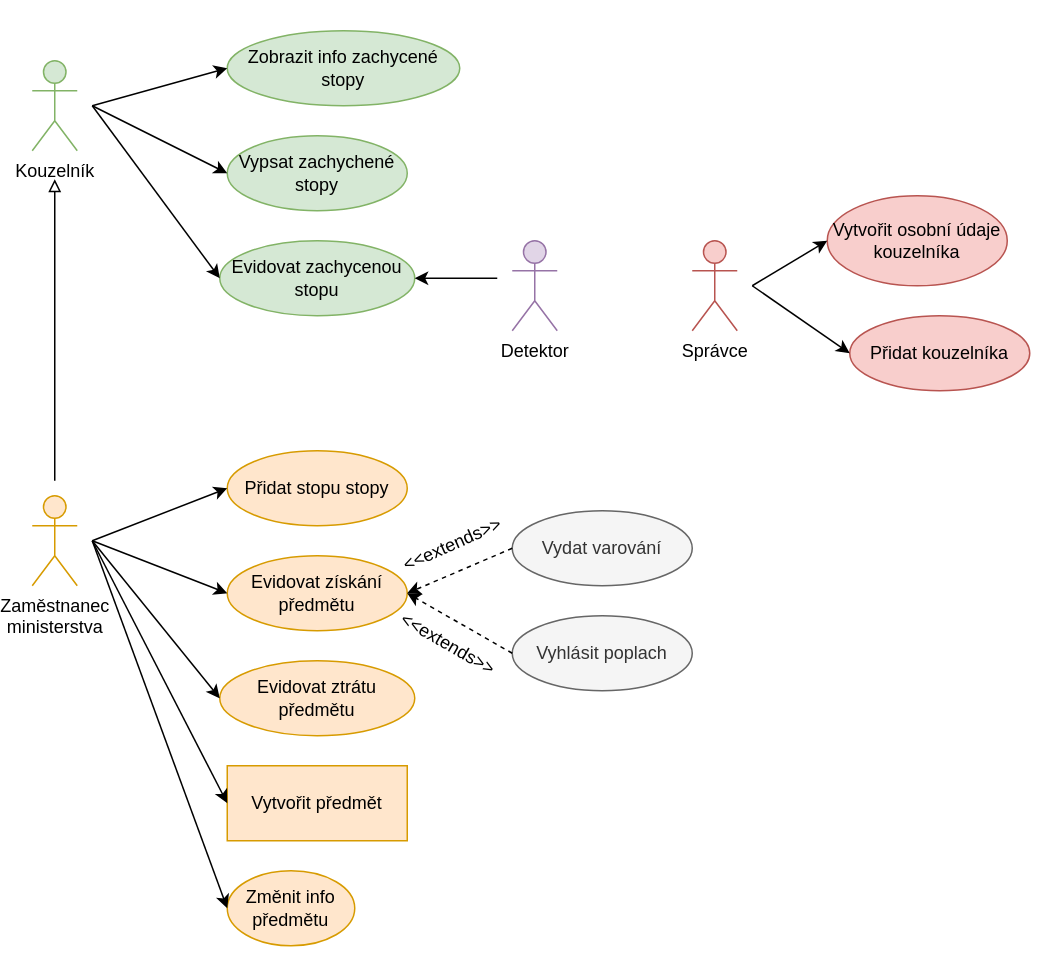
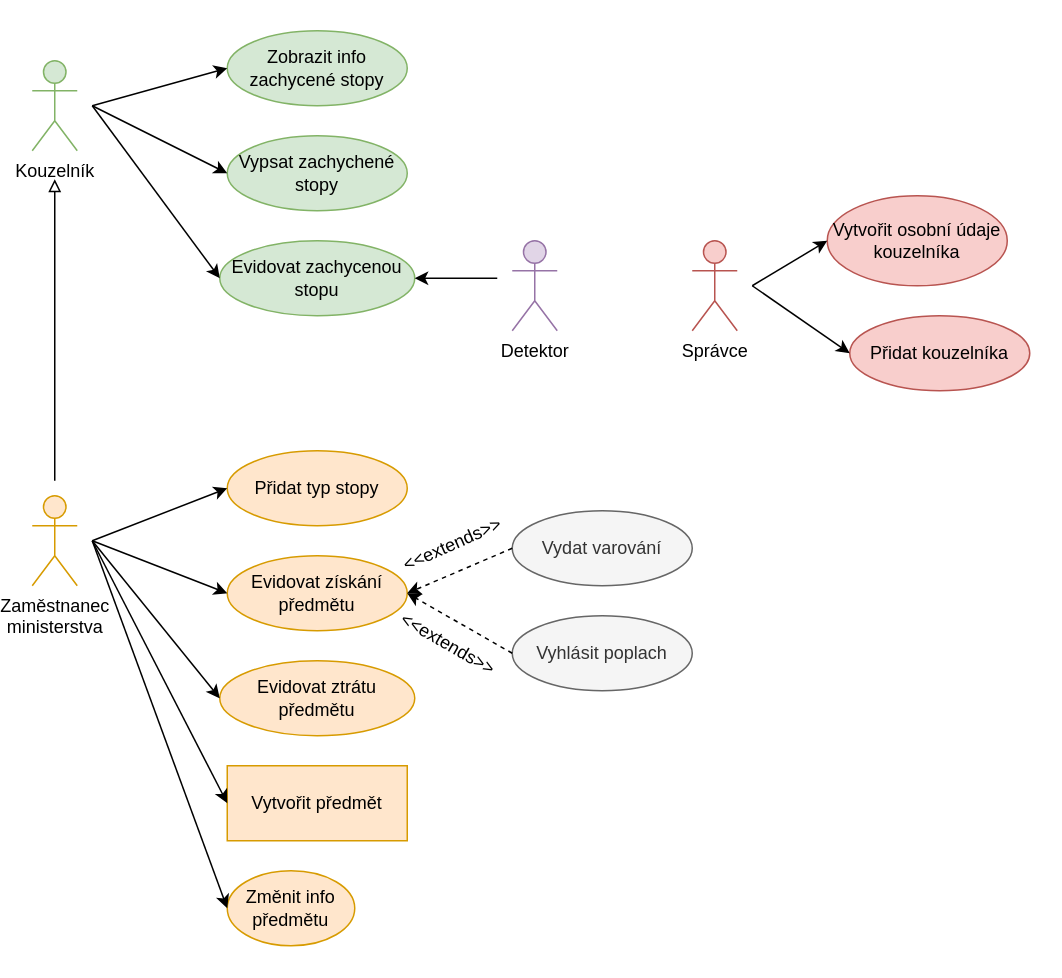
  <mxCell id="0" />
  <mxCell id="1" parent="0" />
  <mxCell id="2" value="" style="edgeStyle=orthogonalEdgeStyle;rounded=0;orthogonalLoop=1;jettySize=auto;html=1;endArrow=block;endFill=0;" edge="1" parent="1"><mxGeometry relative="1" as="geometry"><mxPoint x="35" y="320" as="sourcePoint" /><mxPoint x="35" y="119" as="targetPoint" /></mxGeometry></mxCell>
  <mxCell id="3" value="Zaměstnanec&lt;br&gt;ministerstva" style="shape=umlActor;verticalLabelPosition=bottom;verticalAlign=top;html=1;outlineConnect=0;fillColor=#ffe6cc;strokeColor=#d79b00;" vertex="1" parent="1"><mxGeometry x="20" y="330" width="30" height="60" as="geometry" /></mxCell>
  <mxCell id="4" value="Kouzelník" style="shape=umlActor;verticalLabelPosition=bottom;verticalAlign=top;html=1;outlineConnect=0;fillColor=#d5e8d4;strokeColor=#82b366;" vertex="1" parent="1"><mxGeometry x="20" y="40" width="30" height="60" as="geometry" /></mxCell>
- <mxCell id="5" value="Zobrazit info zachycené stopy" style="ellipse;whiteSpace=wrap;html=1;fillColor=#d5e8d4;strokeColor=#82b366;" vertex="1" parent="1"><mxGeometry x="150" y="20" width="155" height="50" as="geometry" /></mxCell>
+ <mxCell id="5" value="Zobrazit info zachycené stopy" style="ellipse;whiteSpace=wrap;html=1;fillColor=#d5e8d4;strokeColor=#82b366;" vertex="1" parent="1"><mxGeometry x="150" y="20" width="120" height="50" as="geometry" /></mxCell>
  <mxCell id="6" value="Vypsat zachychené stopy" style="ellipse;whiteSpace=wrap;html=1;fillColor=#d5e8d4;strokeColor=#82b366;" vertex="1" parent="1"><mxGeometry x="150" y="90" width="120" height="50" as="geometry" /></mxCell>
  <mxCell id="7" value="Evidovat zachycenou stopu" style="ellipse;whiteSpace=wrap;html=1;fillColor=#d5e8d4;strokeColor=#82b366;" vertex="1" parent="1"><mxGeometry x="145" y="160" width="130" height="50" as="geometry" /></mxCell>
- <mxCell id="8" value="Přidat stopu stopy" style="ellipse;whiteSpace=wrap;html=1;fillColor=#ffe6cc;strokeColor=#d79b00;" vertex="1" parent="1"><mxGeometry x="150" y="300" width="120" height="50" as="geometry" /></mxCell>
+ <mxCell id="8" value="Přidat typ stopy" style="ellipse;whiteSpace=wrap;html=1;fillColor=#ffe6cc;strokeColor=#d79b00;" vertex="1" parent="1"><mxGeometry x="150" y="300" width="120" height="50" as="geometry" /></mxCell>
  <mxCell id="9" value="Evidovat získání předmětu" style="ellipse;whiteSpace=wrap;html=1;fillColor=#ffe6cc;strokeColor=#d79b00;" vertex="1" parent="1"><mxGeometry x="150" y="370" width="120" height="50" as="geometry" /></mxCell>
  <mxCell id="10" value="Evidovat ztrátu předmětu" style="ellipse;whiteSpace=wrap;html=1;fillColor=#ffe6cc;strokeColor=#d79b00;" vertex="1" parent="1"><mxGeometry x="145" y="440" width="130" height="50" as="geometry" /></mxCell>
  <mxCell id="11" value="Vytvořit předmět" style="whiteSpace=wrap;html=1;fillColor=#ffe6cc;strokeColor=#d79b00;rounded=0;" vertex="1" parent="1"><mxGeometry x="150" y="510" width="120" height="50" as="geometry" /></mxCell>
  <mxCell id="12" value="Změnit info předmětu" style="ellipse;whiteSpace=wrap;html=1;fillColor=#ffe6cc;strokeColor=#d79b00;" vertex="1" parent="1"><mxGeometry x="150" y="580" width="85" height="50" as="geometry" /></mxCell>
  <mxCell id="13" value="Detektor" style="shape=umlActor;verticalLabelPosition=bottom;verticalAlign=top;html=1;outlineConnect=0;fillColor=#e1d5e7;strokeColor=#9673a6;" vertex="1" parent="1"><mxGeometry x="340" y="160" width="30" height="60" as="geometry" /></mxCell>
  <mxCell id="14" value="Vydat varování" style="ellipse;whiteSpace=wrap;html=1;fillColor=#f5f5f5;fontColor=#333333;strokeColor=#666666;" vertex="1" parent="1"><mxGeometry x="340" y="340" width="120" height="50" as="geometry" /></mxCell>
  <mxCell id="15" value="Vyhlásit poplach" style="ellipse;whiteSpace=wrap;html=1;fillColor=#f5f5f5;fontColor=#333333;strokeColor=#666666;" vertex="1" parent="1"><mxGeometry x="340" y="410" width="120" height="50" as="geometry" /></mxCell>
  <mxCell id="16" value="Správce" style="shape=umlActor;verticalLabelPosition=bottom;verticalAlign=top;html=1;outlineConnect=0;fillColor=#f8cecc;strokeColor=#b85450;" vertex="1" parent="1"><mxGeometry x="460" y="160" width="30" height="60" as="geometry" /></mxCell>
  <mxCell id="17" value="Vytvořit osobní údaje kouzelníka" style="ellipse;whiteSpace=wrap;html=1;fillColor=#f8cecc;strokeColor=#b85450;" vertex="1" parent="1"><mxGeometry x="550" y="130" width="120" height="60" as="geometry" /></mxCell>
  <mxCell id="18" value="Přidat kouzelníka" style="ellipse;whiteSpace=wrap;html=1;fillColor=#f8cecc;strokeColor=#b85450;" vertex="1" parent="1"><mxGeometry x="565" y="210" width="120" height="50" as="geometry" /></mxCell>
  <mxCell id="19" value="" style="endArrow=classic;html=1;rounded=0;entryX=0;entryY=0.5;entryDx=0;entryDy=0;" edge="1" parent="1" target="5"><mxGeometry width="50" height="50" relative="1" as="geometry"><mxPoint x="60" y="70" as="sourcePoint" /><mxPoint x="110" y="20" as="targetPoint" /></mxGeometry></mxCell>
  <mxCell id="20" value="" style="endArrow=classic;html=1;rounded=0;entryX=0;entryY=0.5;entryDx=0;entryDy=0;" edge="1" parent="1" target="6"><mxGeometry width="50" height="50" relative="1" as="geometry"><mxPoint x="60" y="70" as="sourcePoint" /><mxPoint x="130" y="100" as="targetPoint" /></mxGeometry></mxCell>
  <mxCell id="21" value="" style="endArrow=classic;html=1;rounded=0;entryX=0;entryY=0.5;entryDx=0;entryDy=0;" edge="1" parent="1" target="7"><mxGeometry width="50" height="50" relative="1" as="geometry"><mxPoint x="60" y="70" as="sourcePoint" /><mxPoint x="100" y="160" as="targetPoint" /></mxGeometry></mxCell>
  <mxCell id="22" value="" style="endArrow=classic;html=1;rounded=0;entryX=1;entryY=0.5;entryDx=0;entryDy=0;" edge="1" parent="1" target="7"><mxGeometry width="50" height="50" relative="1" as="geometry"><mxPoint x="330" y="185" as="sourcePoint" /><mxPoint x="400" y="190" as="targetPoint" /></mxGeometry></mxCell>
  <mxCell id="23" value="" style="endArrow=classic;html=1;rounded=0;entryX=0;entryY=0.5;entryDx=0;entryDy=0;" edge="1" parent="1" target="17"><mxGeometry width="50" height="50" relative="1" as="geometry"><mxPoint x="500" y="190" as="sourcePoint" /><mxPoint x="520" y="260" as="targetPoint" /></mxGeometry></mxCell>
  <mxCell id="24" value="" style="endArrow=classic;html=1;rounded=0;entryX=0;entryY=0.5;entryDx=0;entryDy=0;" edge="1" parent="1" target="18"><mxGeometry width="50" height="50" relative="1" as="geometry"><mxPoint x="500" y="190" as="sourcePoint" /><mxPoint x="400" y="270" as="targetPoint" /></mxGeometry></mxCell>
  <mxCell id="25" value="" style="endArrow=classic;html=1;rounded=0;entryX=0;entryY=0.5;entryDx=0;entryDy=0;" edge="1" parent="1" target="8"><mxGeometry width="50" height="50" relative="1" as="geometry"><mxPoint x="60" y="360" as="sourcePoint" /><mxPoint x="400" y="360" as="targetPoint" /></mxGeometry></mxCell>
  <mxCell id="26" value="" style="endArrow=classic;html=1;rounded=0;entryX=0;entryY=0.5;entryDx=0;entryDy=0;" edge="1" parent="1" target="9"><mxGeometry width="50" height="50" relative="1" as="geometry"><mxPoint x="60" y="360" as="sourcePoint" /><mxPoint x="400" y="360" as="targetPoint" /></mxGeometry></mxCell>
  <mxCell id="27" value="" style="endArrow=classic;html=1;rounded=0;entryX=0;entryY=0.5;entryDx=0;entryDy=0;" edge="1" parent="1" target="10"><mxGeometry width="50" height="50" relative="1" as="geometry"><mxPoint x="60" y="360" as="sourcePoint" /><mxPoint x="400" y="360" as="targetPoint" /></mxGeometry></mxCell>
  <mxCell id="28" value="" style="endArrow=classic;html=1;rounded=0;entryX=0;entryY=0.5;entryDx=0;entryDy=0;" edge="1" parent="1" target="11"><mxGeometry width="50" height="50" relative="1" as="geometry"><mxPoint x="60" y="360" as="sourcePoint" /><mxPoint x="400" y="360" as="targetPoint" /></mxGeometry></mxCell>
  <mxCell id="29" value="" style="endArrow=classic;html=1;rounded=0;entryX=0;entryY=0.5;entryDx=0;entryDy=0;" edge="1" parent="1" target="12"><mxGeometry width="50" height="50" relative="1" as="geometry"><mxPoint x="60" y="360" as="sourcePoint" /><mxPoint x="400" y="440" as="targetPoint" /></mxGeometry></mxCell>
  <mxCell id="30" value="" style="endArrow=classic;html=1;rounded=0;entryX=1;entryY=0.5;entryDx=0;entryDy=0;exitX=0;exitY=0.5;exitDx=0;exitDy=0;dashed=1;" edge="1" parent="1" source="14" target="9"><mxGeometry width="50" height="50" relative="1" as="geometry"><mxPoint x="350" y="410" as="sourcePoint" /><mxPoint x="400" y="360" as="targetPoint" /></mxGeometry></mxCell>
  <mxCell id="31" value="&amp;lt;&amp;lt;extends&amp;gt;&amp;gt;" style="text;html=1;align=center;verticalAlign=middle;resizable=0;points=[];autosize=1;strokeColor=none;fillColor=none;rotation=336;" vertex="1" parent="1"><mxGeometry x="255" y="348" width="90" height="30" as="geometry" /></mxCell>
  <mxCell id="32" value="" style="endArrow=classic;html=1;rounded=0;entryX=1;entryY=0.5;entryDx=0;entryDy=0;exitX=0;exitY=0.5;exitDx=0;exitDy=0;dashed=1;" edge="1" parent="1" source="15" target="9"><mxGeometry width="50" height="50" relative="1" as="geometry"><mxPoint x="350" y="410" as="sourcePoint" /><mxPoint x="400" y="360" as="targetPoint" /></mxGeometry></mxCell>
  <mxCell id="33" value="&amp;lt;&amp;lt;extends&amp;gt;&amp;gt;" style="text;html=1;align=center;verticalAlign=middle;resizable=0;points=[];autosize=1;strokeColor=none;fillColor=none;rotation=30;" vertex="1" parent="1"><mxGeometry x="252" y="414" width="90" height="30" as="geometry" /></mxCell>
